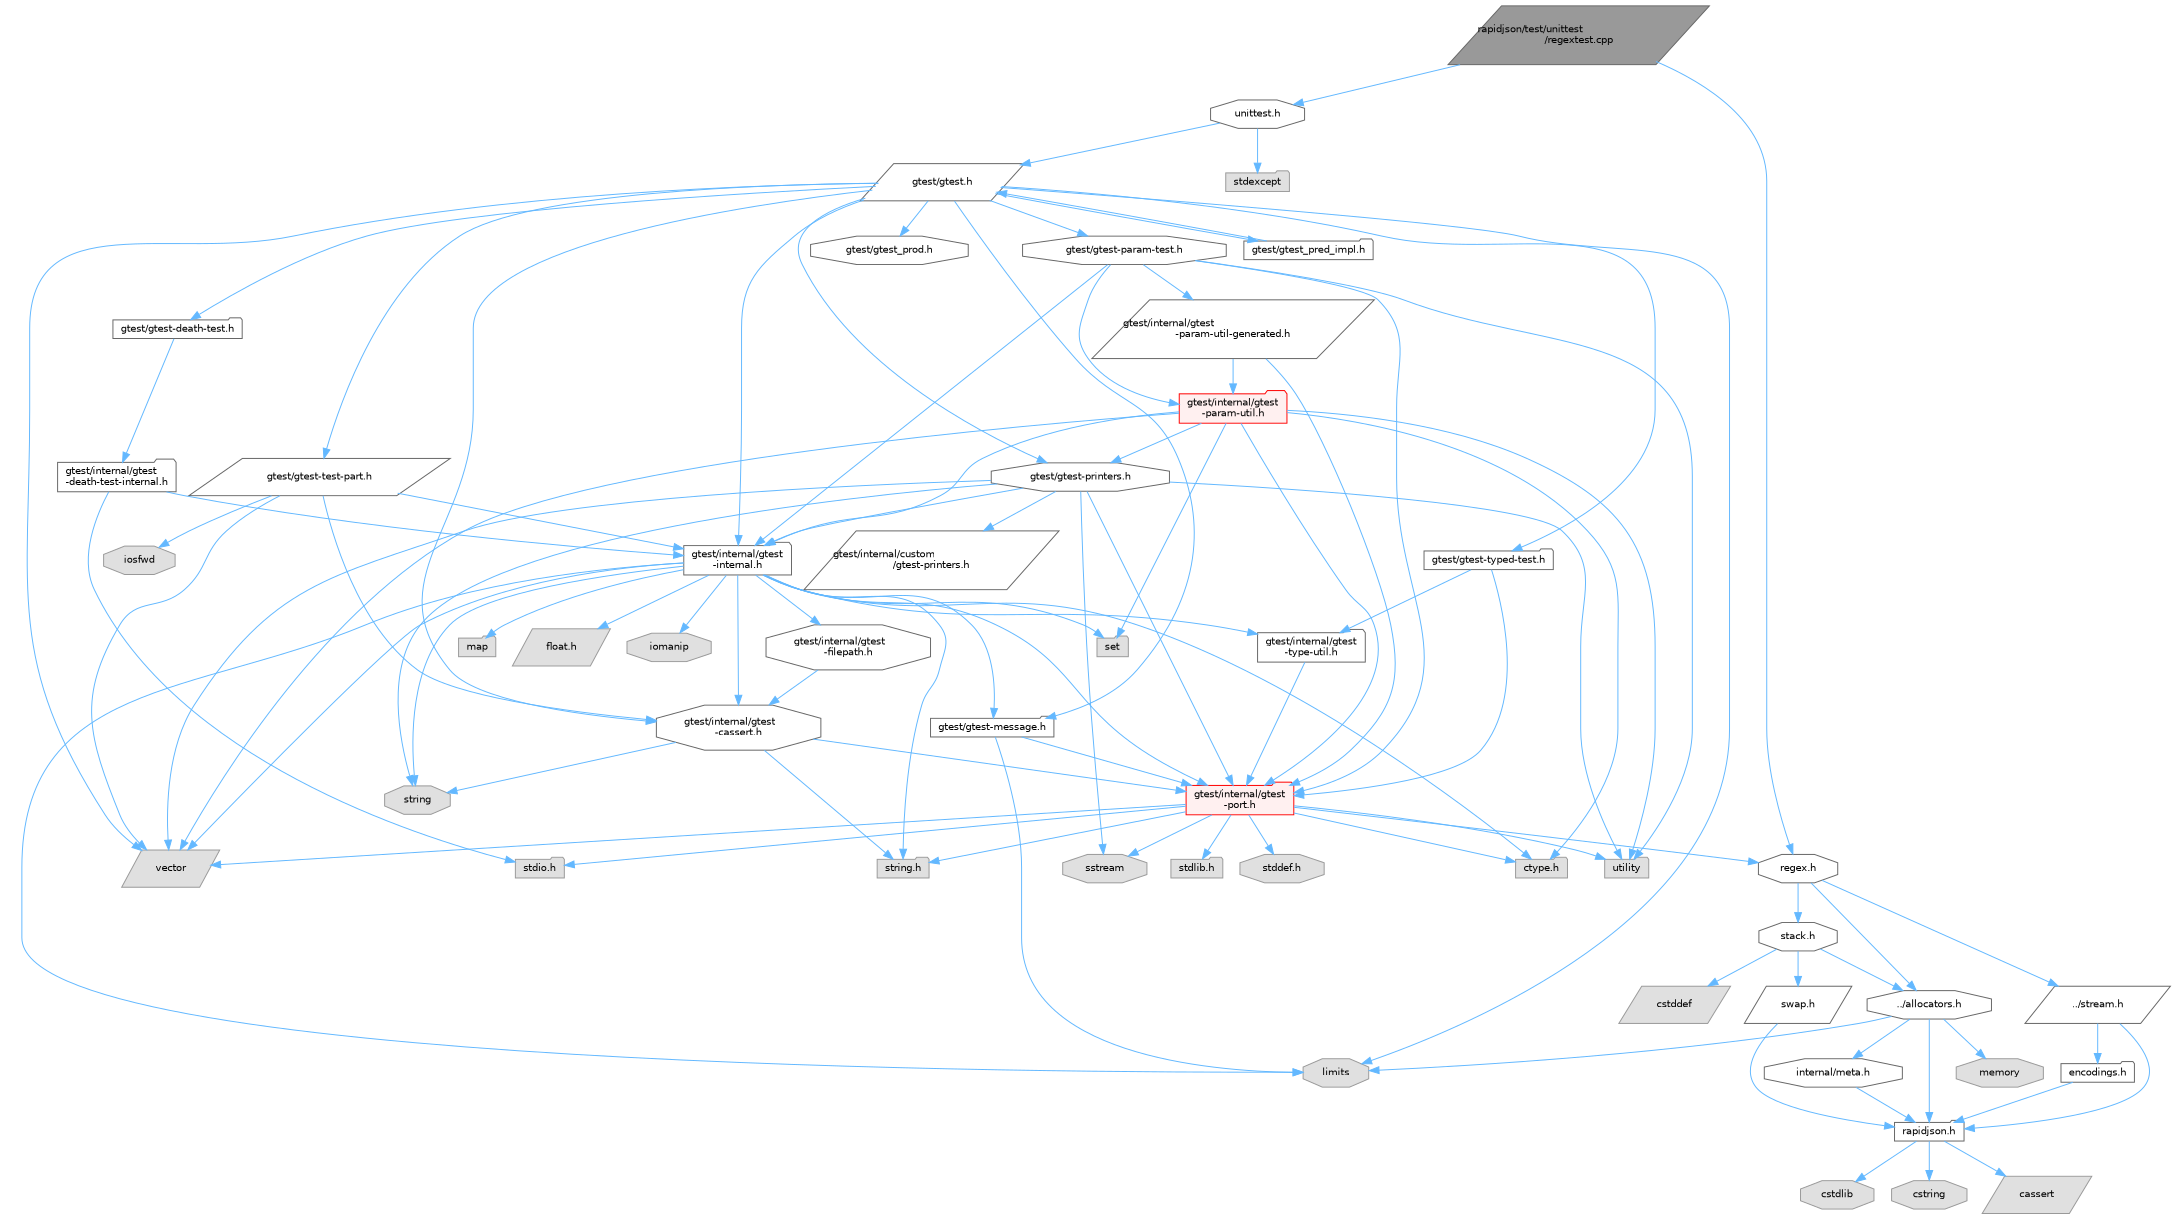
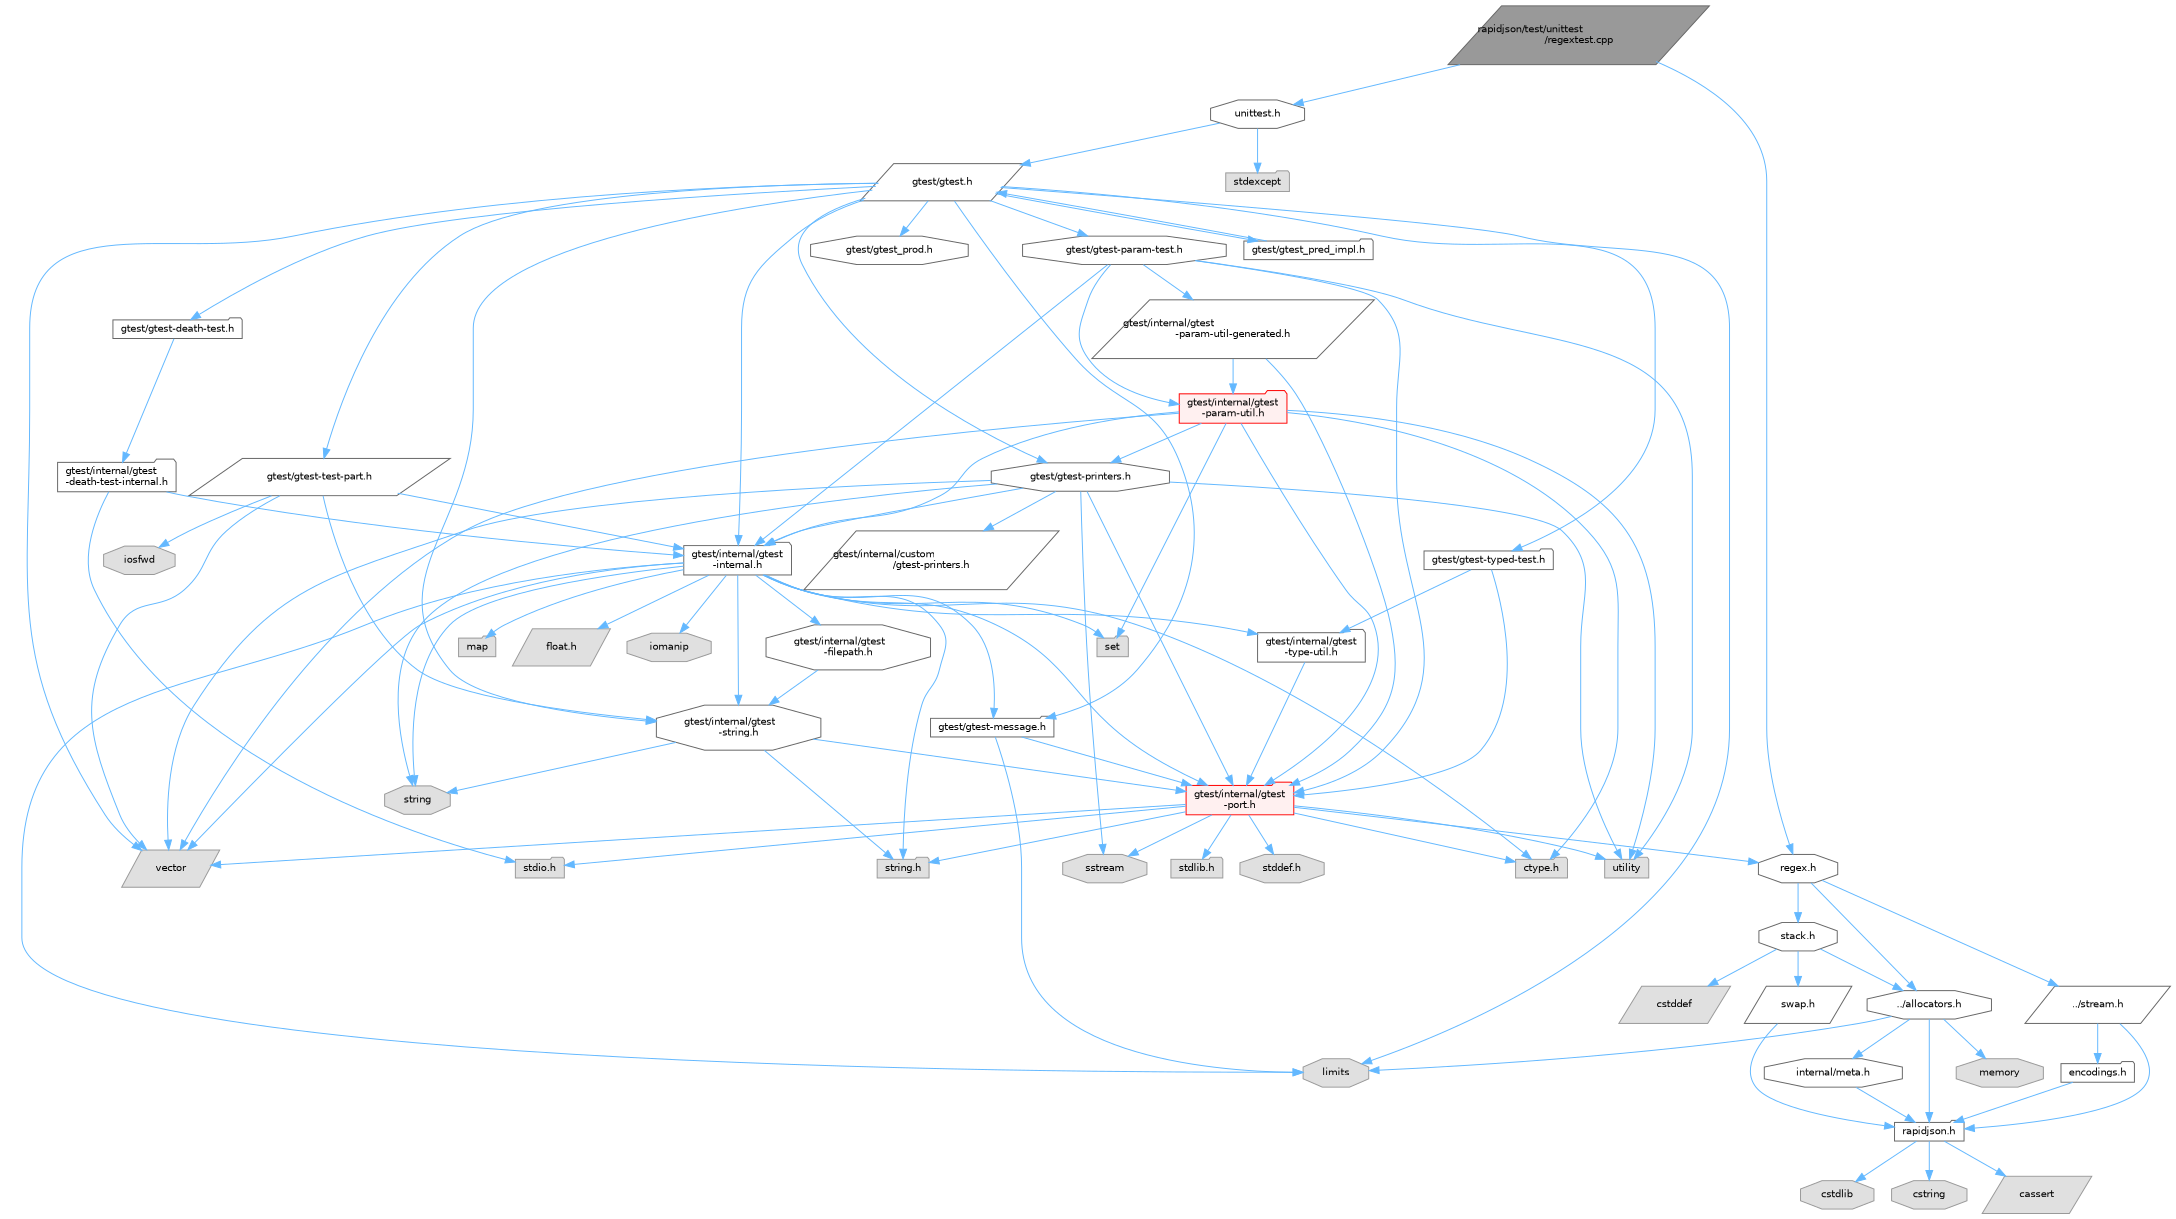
  digraph {
    node [color=grey40 fillcolor=white fontname=Helvetica fontsize=10 shape=octagon style=filled]
    edge [color=steelblue1 fontname=Helvetica fontsize=10 labelfontname=Helvetica labelfontsize=10 style=solid]
    n1 [color=gray40 fillcolor=grey60 fontcolor=black height=0.2 label="rapidjson/test/unittest\l/regextest.cpp" shape=parallelogram width=0.4]
    n2 [height=0.2 label="unittest.h" width=0.4]
    n3 [height=0.2 label="regex.h" width=0.4]
    n4 [height=0.2 label="gtest/gtest.h" shape=parallelogram width=0.4]
    n5 [color=grey60 fillcolor="#E0E0E0" height=0.2 label=stdexcept shape=folder width=0.4]
    n6 [height=0.2 label="../allocators.h" width=0.4]
    n7 [height=0.2 label="../stream.h" shape=parallelogram width=0.4]
    n8 [height=0.2 label="stack.h" width=0.4]
    n9 [color=grey60 fillcolor="#E0E0E0" height=0.2 label=limits width=0.4]
    n10 [color=grey60 fillcolor="#E0E0E0" height=0.2 label=vector shape=parallelogram width=0.4]
    n11 [height=0.2 label="gtest/internal/gtest\l-internal.h" shape=folder width=0.4]
    n12 [height=0.2 label="gtest/gtest-message.h" shape=folder width=0.4]
-   n13 [height=0.2 label="gtest/internal/gtest\l-cassert.h" width=0.4]
+   n13 [height=0.2 label="gtest/internal/gtest\l-string.h" width=0.4]
    n14 [height=0.2 label="gtest/gtest-death-test.h" shape=folder width=0.4]
    n15 [height=0.2 label="gtest/gtest-param-test.h" width=0.4]
    n16 [height=0.2 label="gtest/gtest-printers.h" width=0.4]
    n17 [height=0.2 label="gtest/gtest_prod.h" width=0.4]
    n18 [height=0.2 label="gtest/gtest-test-part.h" shape=parallelogram width=0.4]
    n19 [height=0.2 label="gtest/gtest-typed-test.h" shape=folder width=0.4]
    n20 [height=0.2 label="gtest/gtest_pred_impl.h" shape=folder width=0.4]
    n21 [color=red fillcolor="#FFF0F0" height=0.2 label="gtest/internal/gtest\l-port.h" shape=folder width=0.4]
    n22 [color=grey60 fillcolor="#E0E0E0" height=0.2 label="ctype.h" shape=folder width=0.4]
    n23 [color=grey60 fillcolor="#E0E0E0" height=0.2 label="string.h" shape=folder width=0.4]
    n24 [color=grey60 fillcolor="#E0E0E0" height=0.2 label=string width=0.4]
    n25 [color=grey60 fillcolor="#E0E0E0" height=0.2 label="float.h" shape=parallelogram width=0.4]
    n26 [color=grey60 fillcolor="#E0E0E0" height=0.2 label=iomanip width=0.4]
    n27 [color=grey60 fillcolor="#E0E0E0" height=0.2 label=map shape=folder width=0.4]
    n28 [color=grey60 fillcolor="#E0E0E0" height=0.2 label=set shape=folder width=0.4]
    n29 [height=0.2 label="gtest/internal/gtest\l-filepath.h" width=0.4]
    n30 [height=0.2 label="gtest/internal/gtest\l-type-util.h" shape=folder width=0.4]
    n31 [height=0.2 label="gtest/internal/gtest\l-death-test-internal.h" shape=folder width=0.4]
    n32 [color=grey60 fillcolor="#E0E0E0" height=0.2 label=utility shape=folder width=0.4]
    n33 [color=red fillcolor="#FFF0F0" height=0.2 label="gtest/internal/gtest\l-param-util.h" shape=folder width=0.4]
    n34 [height=0.2 label="gtest/internal/gtest\l-param-util-generated.h" shape=parallelogram width=0.4]
    n35 [color=grey60 fillcolor="#E0E0E0" height=0.2 label=sstream width=0.4]
    n36 [height=0.2 label="gtest/internal/custom\l/gtest-printers.h" shape=parallelogram width=0.4]
    n37 [color=grey60 fillcolor="#E0E0E0" height=0.2 label=iosfwd width=0.4]
    n38 [color=grey60 fillcolor="#E0E0E0" height=0.2 label="stddef.h" width=0.4]
    n39 [color=grey60 fillcolor="#E0E0E0" height=0.2 label="stdlib.h" shape=folder width=0.4]
    n40 [color=grey60 fillcolor="#E0E0E0" height=0.2 label="stdio.h" shape=folder width=0.4]
    n41 [height=0.2 label="rapidjson.h" shape=folder width=0.4]
    n42 [height=0.2 label="internal/meta.h" width=0.4]
    n43 [color=grey60 fillcolor="#E0E0E0" height=0.2 label=memory width=0.4]
    n44 [height=0.2 label="encodings.h" shape=folder width=0.4]
    n45 [height=0.2 label="swap.h" shape=parallelogram width=0.4]
    n46 [color=grey60 fillcolor="#E0E0E0" height=0.2 label=cstddef shape=parallelogram width=0.4]
    n47 [color=grey60 fillcolor="#E0E0E0" height=0.2 label=cstdlib width=0.4]
    n48 [color=grey60 fillcolor="#E0E0E0" height=0.2 label=cstring width=0.4]
    n49 [color=grey60 fillcolor="#E0E0E0" height=0.2 label=cassert shape=parallelogram width=0.4]
    n1 -> n2
    n1 -> n3
    n2 -> n4
    n2 -> n5
    n3 -> n6
    n3 -> n7
    n3 -> n8
    n4 -> n9
    n4 -> n10
    n4 -> n11
    n4 -> n12
    n4 -> n13
    n4 -> n14
    n4 -> n15
    n4 -> n16
    n4 -> n17
    n4 -> n18
    n4 -> n19
    n4 -> n20
    n6 -> n9
    n6 -> n41
    n6 -> n42
    n6 -> n43
    n7 -> n41
    n7 -> n44
    n8 -> n6
    n8 -> n45
    n8 -> n46
    n11 -> n9
    n11 -> n10
    n11 -> n12
    n11 -> n13
    n11 -> n21
    n11 -> n22
    n11 -> n23
    n11 -> n24
    n11 -> n25
    n11 -> n26
    n11 -> n27
    n11 -> n28
    n11 -> n29
    n11 -> n30
    n12 -> n9
    n12 -> n21
    n13 -> n21
    n13 -> n23
    n13 -> n24
    n14 -> n31
    n15 -> n11
    n15 -> n21
    n15 -> n32
    n15 -> n33
    n15 -> n34
    n16 -> n10
    n16 -> n11
    n16 -> n21
    n16 -> n24
    n16 -> n32
    n16 -> n35
    n16 -> n36
    n18 -> n10
    n18 -> n11
    n18 -> n13
    n18 -> n37
    n19 -> n21
    n19 -> n30
    n20 -> n4
    n21 -> n3
    n21 -> n10
    n21 -> n22
    n21 -> n23
    n21 -> n32
    n21 -> n35
    n21 -> n38
    n21 -> n39
    n21 -> n40
    n29 -> n13
    n30 -> n21
    n31 -> n11
    n31 -> n40
    n33 -> n10
    n33 -> n11
    n33 -> n16
    n33 -> n21
    n33 -> n22
    n33 -> n28
    n33 -> n32
    n34 -> n21
    n34 -> n33
    n41 -> n47
    n41 -> n48
    n41 -> n49
    n42 -> n41
    n44 -> n41
    n45 -> n41
  }
